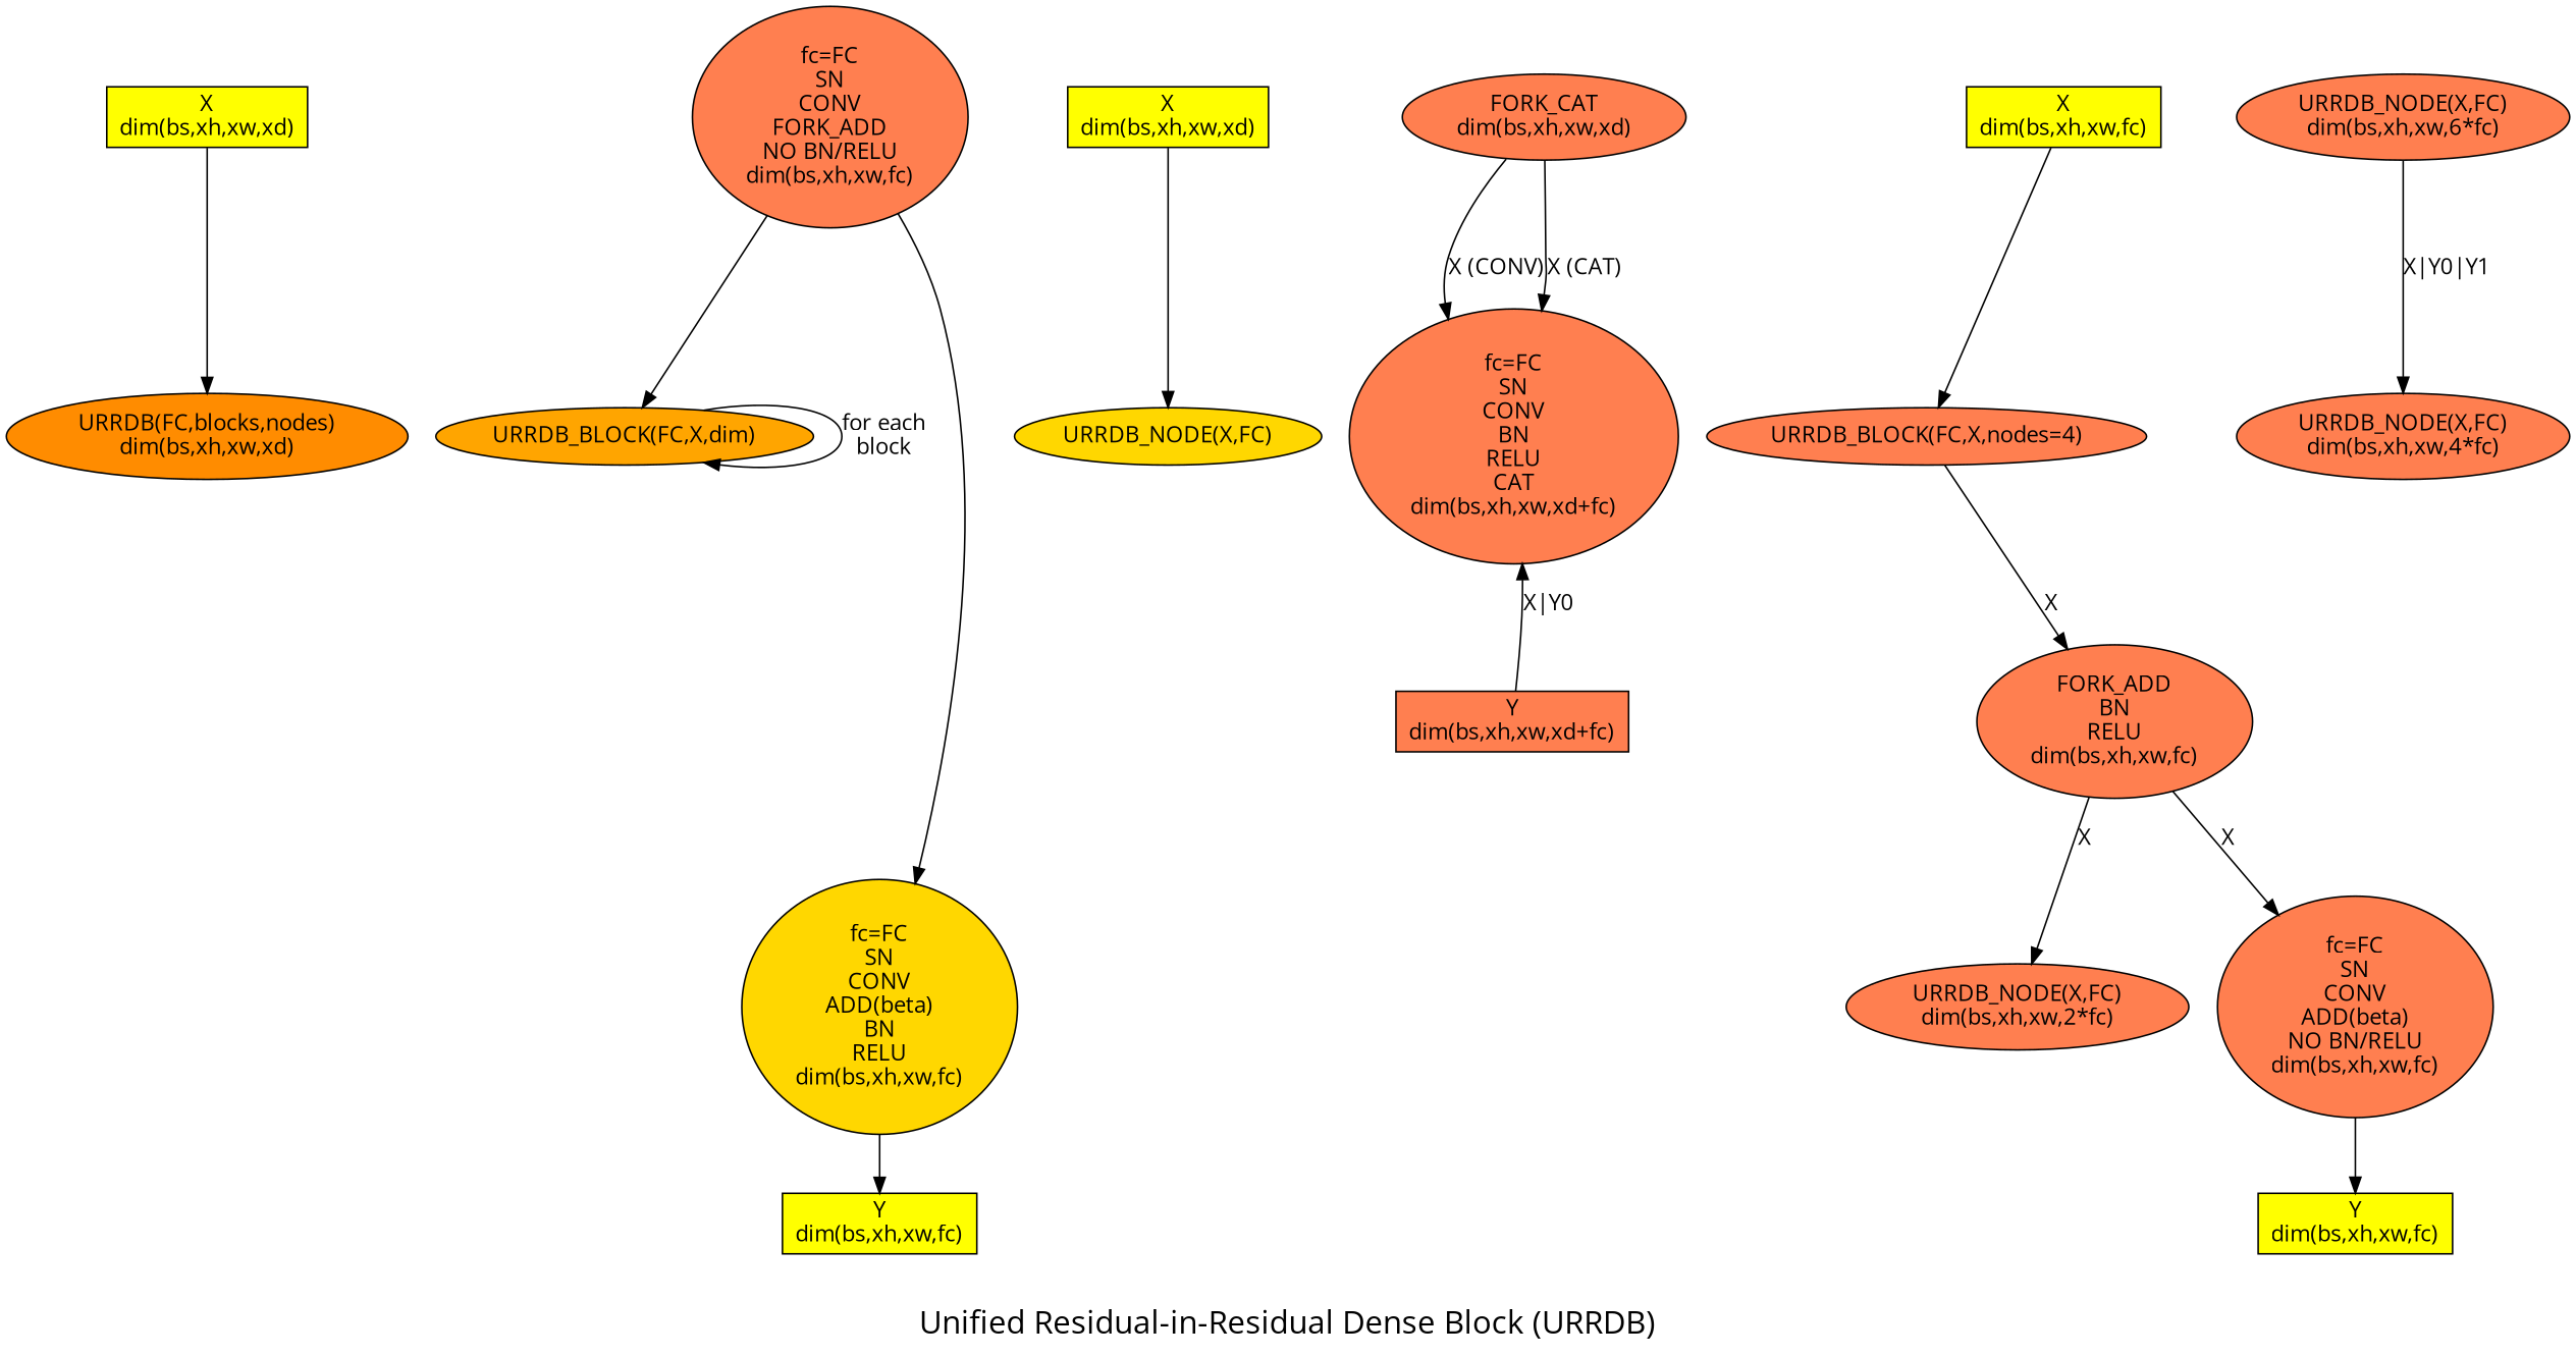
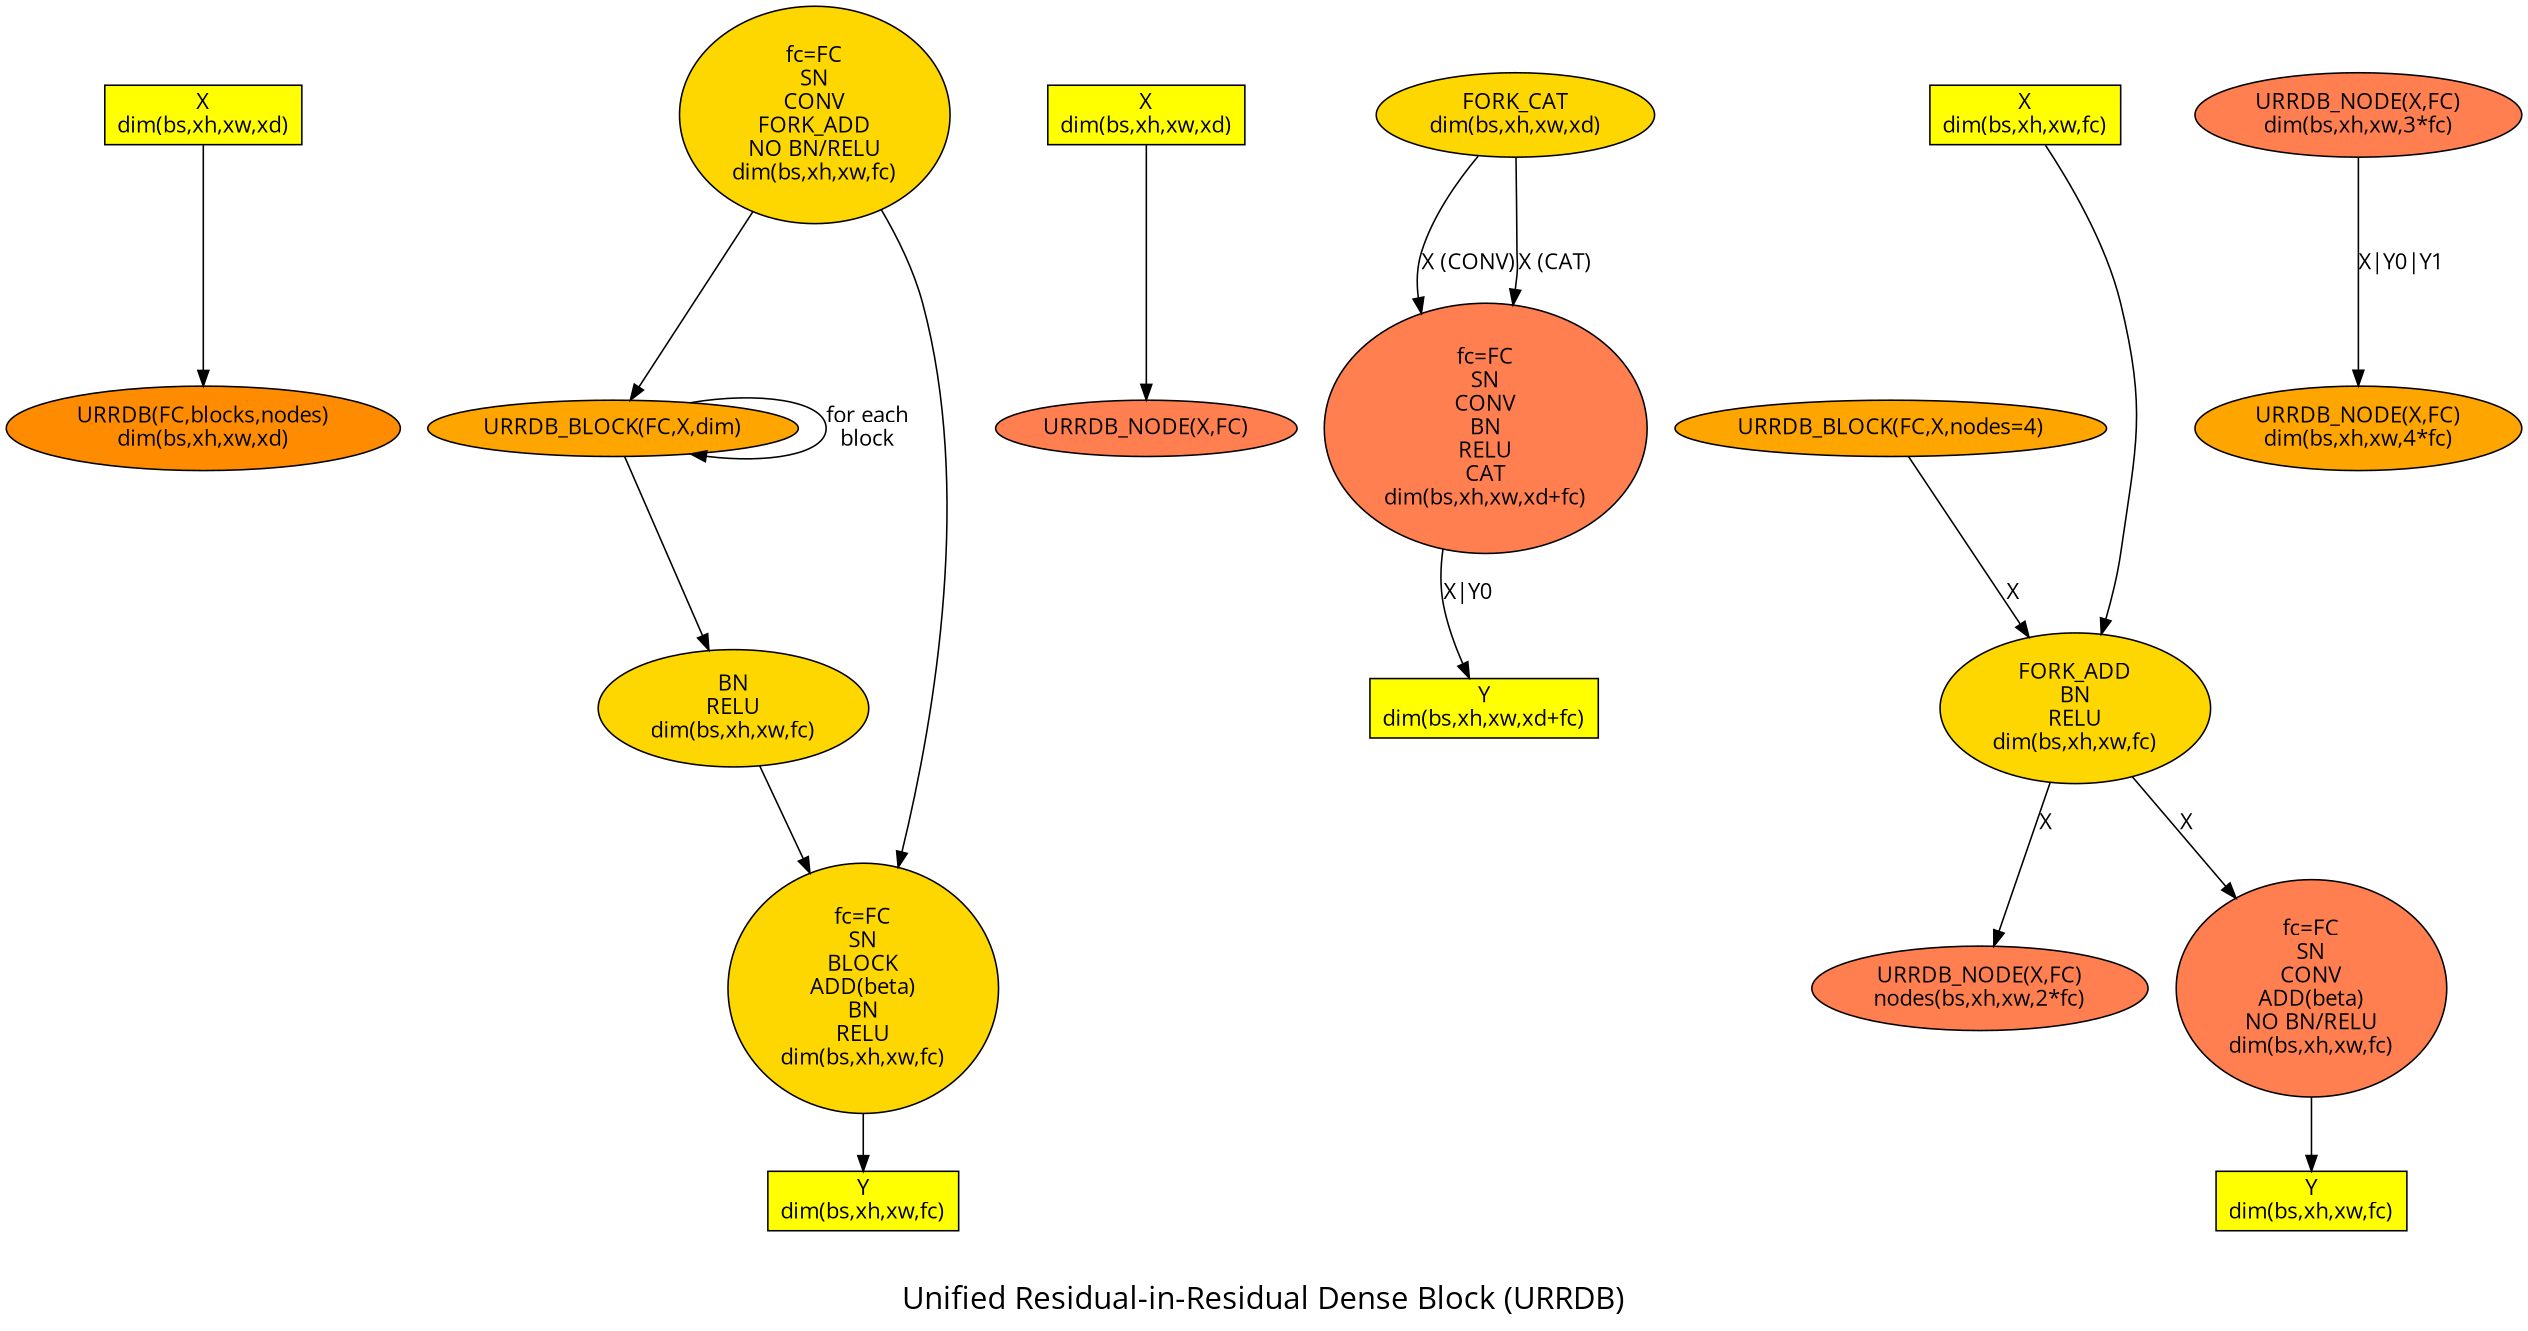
  digraph {
    fontname="Open Sans"
    fontsize=20
    label="Unified Residual-in-Residual Dense Block (URRDB)"
    node [fillcolor=yellow fontname="Open Sans" style=filled]
    edge [fontname="Open Sans"]
    n1 [fillcolor=darkorange label="URRDB(FC,blocks,nodes)\ndim(bs,xh,xw,xd)"]
-   n2 [fillcolor=coral label="fc=FC\nSN\nCONV\nFORK_ADD\nNO BN/RELU\ndim(bs,xh,xw,fc)"]
+   n2 [fillcolor=gold label="fc=FC\nSN\nCONV\nFORK_ADD\nNO BN/RELU\ndim(bs,xh,xw,fc)"]
    n3 [fillcolor=orange label="URRDB_BLOCK(FC,X,dim)"]
-   n4 [fillcolor=gold label="fc=FC\nSN\nCONV\nADD(beta)\nBN\nRELU\ndim(bs,xh,xw,fc)"]
+   n4 [fillcolor=gold label="fc=FC\nSN\nBLOCK\nADD(beta)\nBN\nRELU\ndim(bs,xh,xw,fc)"]
    n5 [label="X\ndim(bs,xh,xw,xd)" shape=box]
+   n6 [fillcolor=gold label="BN\nRELU\ndim(bs,xh,xw,fc)"]
    n7 [label="Y\ndim(bs,xh,xw,fc)" shape=box]
-   n8 [fillcolor=gold label="URRDB_NODE(X,FC)"]
-   n9 [fillcolor=coral label="FORK_CAT\ndim(bs,xh,xw,xd)"]
+   n8 [fillcolor=coral label="URRDB_NODE(X,FC)"]
+   n9 [fillcolor=gold label="FORK_CAT\ndim(bs,xh,xw,xd)"]
    n10 [fillcolor=coral label="fc=FC\nSN\nCONV\nBN\nRELU\nCAT\ndim(bs,xh,xw,xd+fc)"]
    n11 [label="X\ndim(bs,xh,xw,xd)" shape=box]
-   n12 [fillcolor=coral label="Y\ndim(bs,xh,xw,xd+fc)" shape=box]
-   n13 [fillcolor=coral label="URRDB_BLOCK(FC,X,nodes=4)"]
-   n14 [fillcolor=coral label="FORK_ADD\nBN\nRELU\ndim(bs,xh,xw,fc)"]
-   n15 [fillcolor=coral label="URRDB_NODE(X,FC)\ndim(bs,xh,xw,2*fc)"]
+   n12 [label="Y\ndim(bs,xh,xw,xd+fc)" shape=box]
+   n13 [fillcolor=orange label="URRDB_BLOCK(FC,X,nodes=4)"]
+   n14 [fillcolor=gold label="FORK_ADD\nBN\nRELU\ndim(bs,xh,xw,fc)"]
+   n15 [fillcolor=coral label="URRDB_NODE(X,FC)\nnodes(bs,xh,xw,2*fc)"]
    n16 [fillcolor=coral label="fc=FC\nSN\nCONV\nADD(beta)\nNO BN/RELU\ndim(bs,xh,xw,fc)"]
    n17 [label="X\ndim(bs,xh,xw,fc)" shape=box]
    n18 [label="Y\ndim(bs,xh,xw,fc)" shape=box]
-   n19 [fillcolor=coral label="URRDB_NODE(X,FC)\ndim(bs,xh,xw,6*fc)"]
-   n20 [fillcolor=coral label="URRDB_NODE(X,FC)\ndim(bs,xh,xw,4*fc)"]
+   n19 [fillcolor=coral label="URRDB_NODE(X,FC)\ndim(bs,xh,xw,3*fc)"]
+   n20 [fillcolor=orange label="URRDB_NODE(X,FC)\ndim(bs,xh,xw,4*fc)"]
    n2 -> n3
    n2 -> n4
    n3 -> n3 [label="for each\nblock"]
+   n3 -> n6
    n4 -> n7
    n5 -> n1
+   n6 -> n4
    n9 -> n10 [label="X (CONV)"]
    n9 -> n10 [label="X (CAT)"]
-   n12 -> n10 [label="X|Y0"]
+   n10 -> n12 [label="X|Y0"]
    n11 -> n8
    n13 -> n14 [label=X]
    n14 -> n15 [label=X]
    n14 -> n16 [label=X]
    n16 -> n18
-   n17 -> n13
+   n17 -> n14
    n19 -> n20 [label="X|Y0|Y1"]
  }
